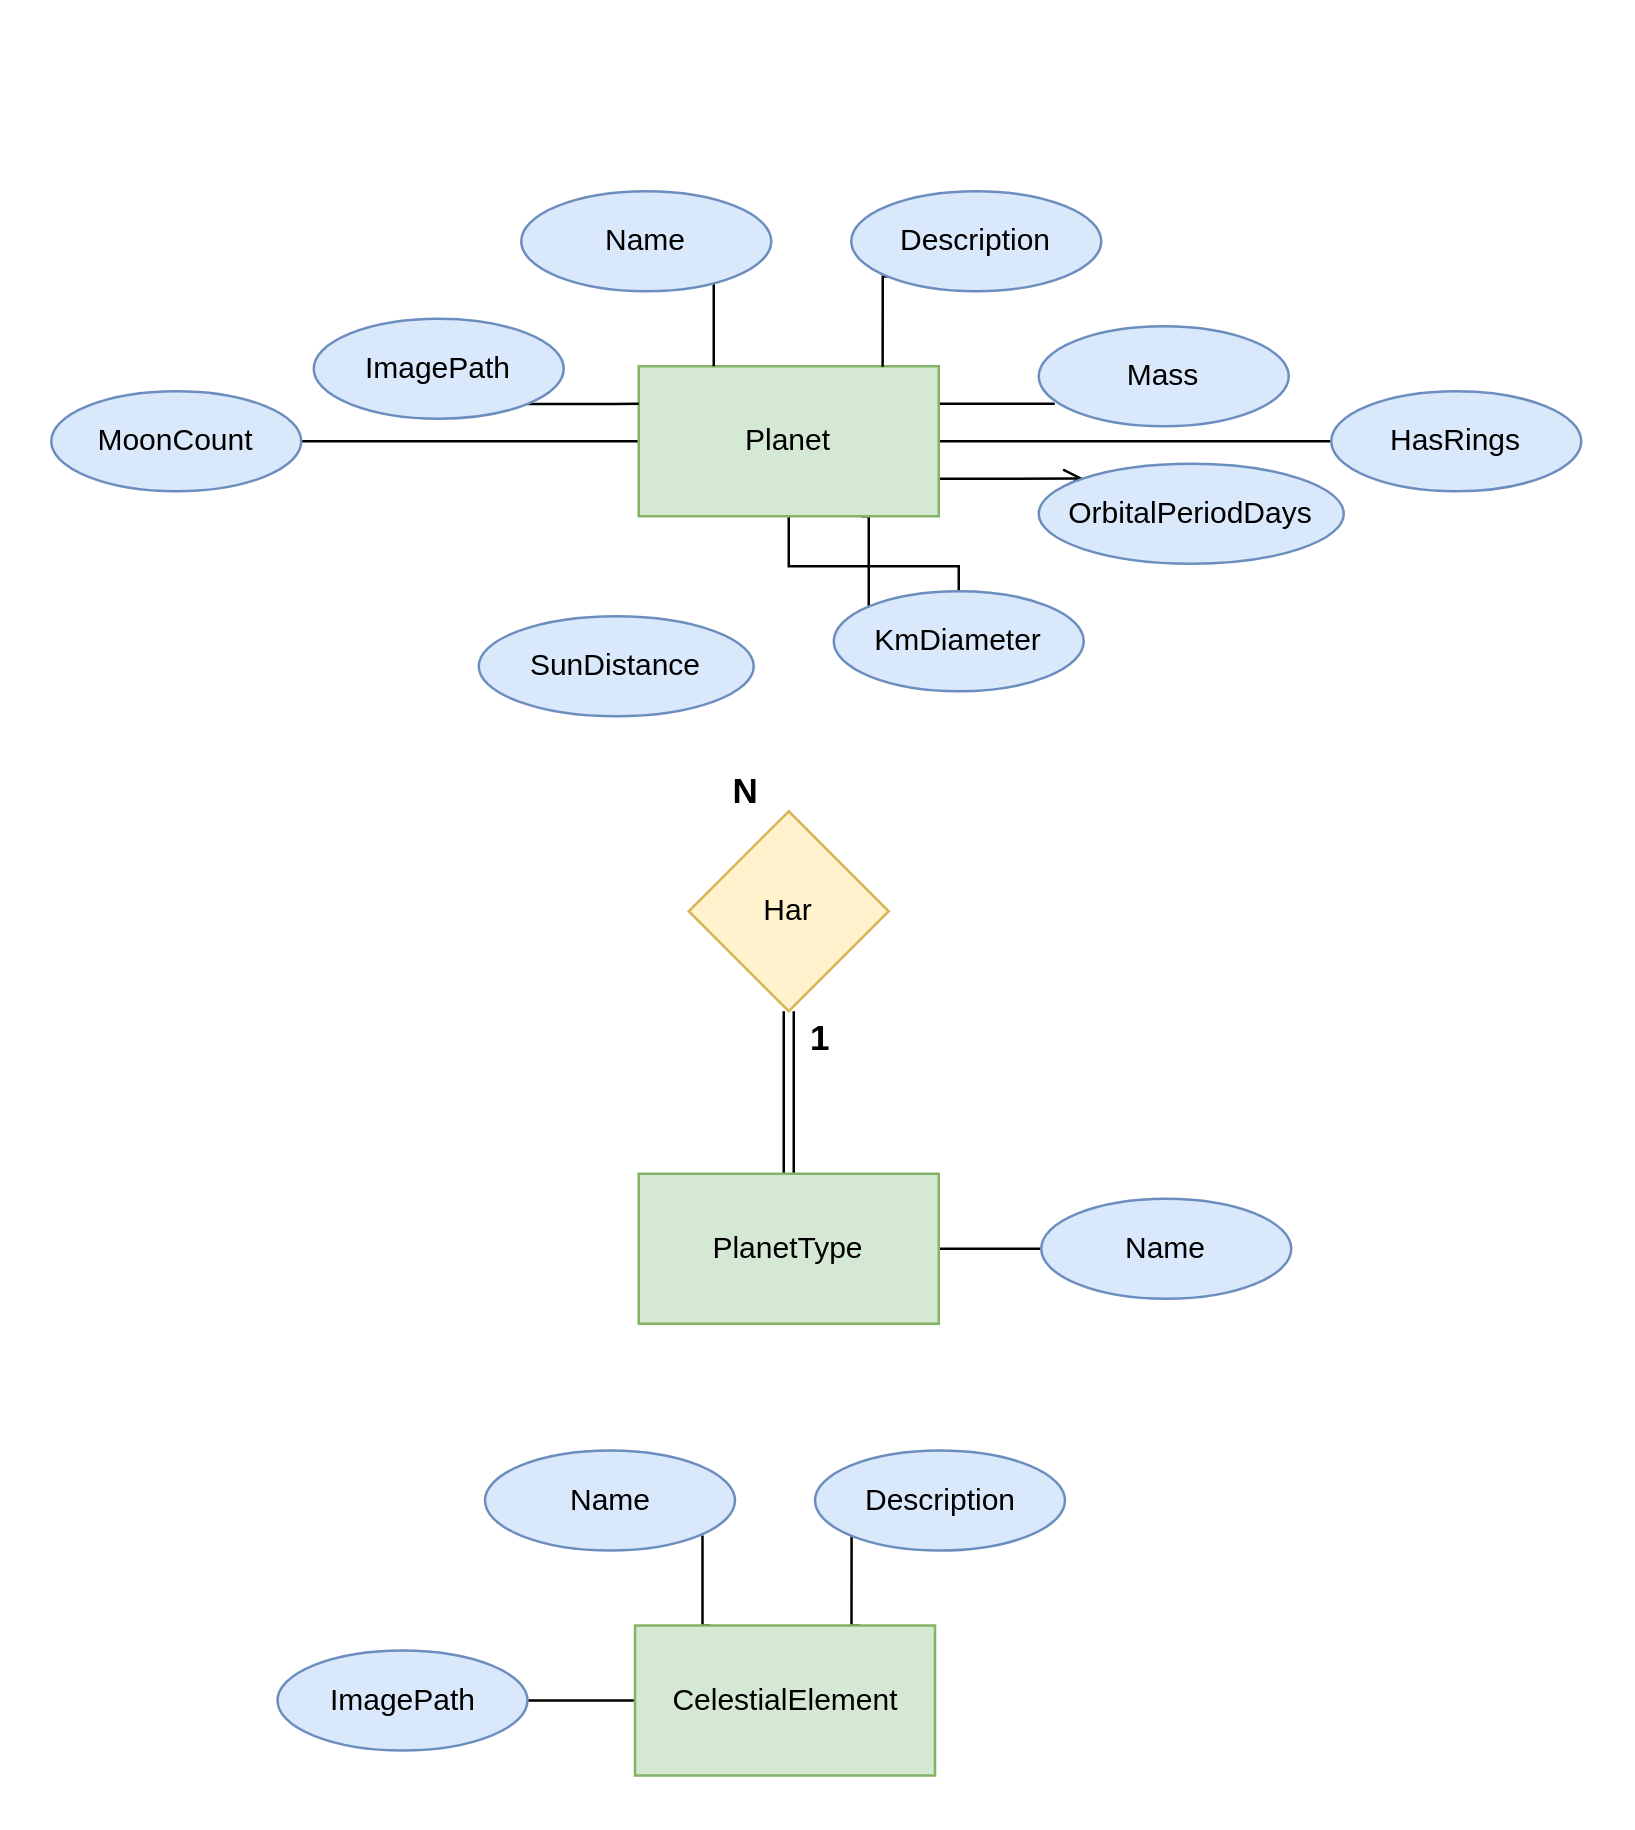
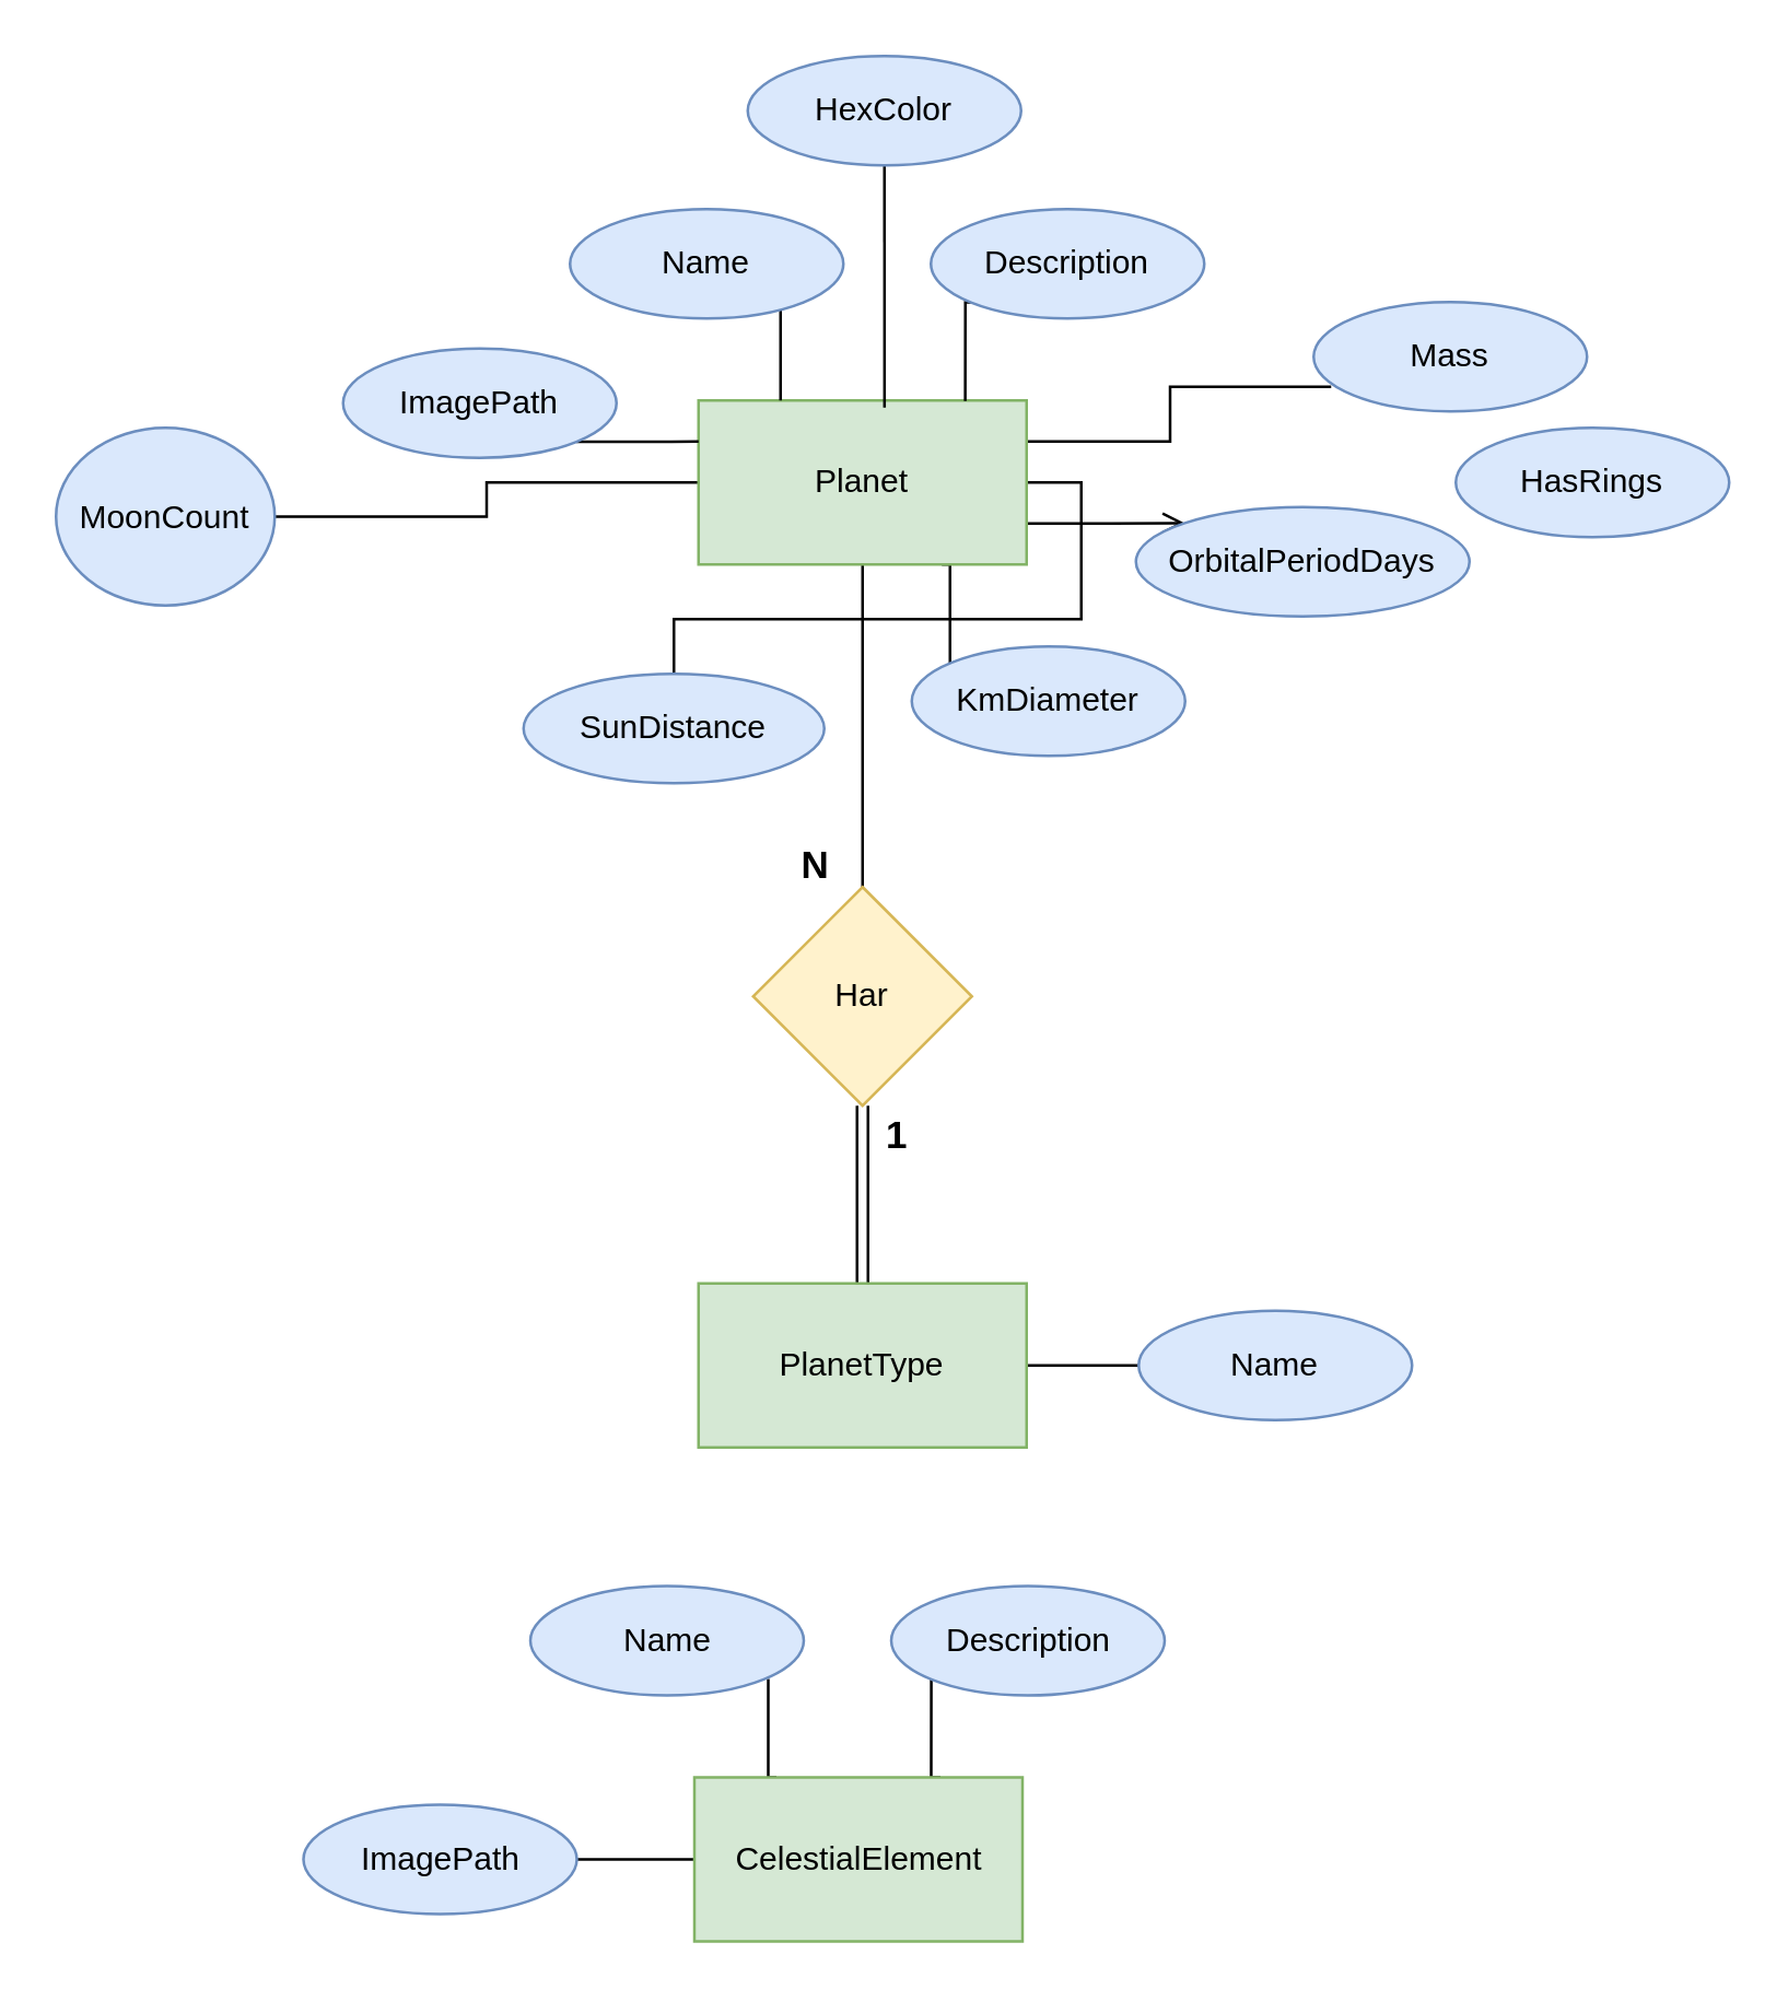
  <mxCell id="0" />
  <mxCell id="1" parent="0" />
  <mxCell id="2" style="edgeStyle=orthogonalEdgeStyle;rounded=0;html=1;exitX=0.25;exitY=0;entryX=1;entryY=1;jettySize=auto;orthogonalLoop=1;endArrow=none;endFill=0;" edge="1" parent="1" source="5"><mxGeometry relative="1" as="geometry"><mxPoint x="280.5" y="613.7" as="targetPoint" /></mxGeometry></mxCell>
  <mxCell id="3" style="edgeStyle=orthogonalEdgeStyle;rounded=0;html=1;exitX=0.75;exitY=0;entryX=0;entryY=1;endArrow=none;endFill=0;jettySize=auto;orthogonalLoop=1;" edge="1" parent="1" source="5" target="7"><mxGeometry relative="1" as="geometry" /></mxCell>
  <mxCell id="4" style="edgeStyle=orthogonalEdgeStyle;rounded=0;html=1;exitX=0;exitY=0.5;entryX=1;entryY=0.5;endArrow=none;endFill=0;jettySize=auto;orthogonalLoop=1;" edge="1" parent="1" source="5" target="8"><mxGeometry relative="1" as="geometry" /></mxCell>
  <mxCell id="5" value="CelestialElement" style="rounded=0;whiteSpace=wrap;html=1;fillColor=#d5e8d4;strokeColor=#82b366;" parent="1" vertex="1"><mxGeometry x="253.5" y="649.7" width="120" height="60" as="geometry" /></mxCell>
  <mxCell id="6" value="Name&lt;br&gt;" style="ellipse;whiteSpace=wrap;html=1;fillColor=#dae8fc;strokeColor=#6c8ebf;" parent="1" vertex="1"><mxGeometry x="193.5" y="579.7" width="100" height="40" as="geometry" /></mxCell>
  <mxCell id="7" value="Description&lt;br&gt;" style="ellipse;whiteSpace=wrap;html=1;fillColor=#dae8fc;strokeColor=#6c8ebf;" vertex="1" parent="1"><mxGeometry x="325.5" y="579.7" width="100" height="40" as="geometry" /></mxCell>
  <mxCell id="8" value="ImagePath&lt;br&gt;" style="ellipse;whiteSpace=wrap;html=1;fillColor=#dae8fc;strokeColor=#6c8ebf;" vertex="1" parent="1"><mxGeometry x="110.5" y="659.7" width="100" height="40" as="geometry" /></mxCell>
  <mxCell id="9" style="edgeStyle=orthogonalEdgeStyle;rounded=0;html=1;exitX=1;exitY=0.25;entryX=0.064;entryY=0.775;entryPerimeter=0;endArrow=none;endFill=0;jettySize=auto;orthogonalLoop=1;" edge="1" parent="1" source="15" target="24"><mxGeometry relative="1" as="geometry" /></mxCell>
  <mxCell id="10" style="edgeStyle=orthogonalEdgeStyle;rounded=0;html=1;exitX=1;exitY=0.75;entryX=0;entryY=0;endArrow=open;endFill=0;jettySize=auto;orthogonalLoop=1;" edge="1" parent="1" source="15" target="25"><mxGeometry relative="1" as="geometry" /></mxCell>
- <mxCell id="11" style="edgeStyle=orthogonalEdgeStyle;rounded=0;html=1;exitX=1;exitY=0.5;entryX=0;entryY=0.5;endArrow=none;endFill=0;jettySize=auto;orthogonalLoop=1;" edge="1" parent="1" source="15" target="28"><mxGeometry relative="1" as="geometry" /></mxCell>
+ <mxCell id="11" style="edgeStyle=orthogonalEdgeStyle;rounded=0;html=1;exitX=1;exitY=0.5;endArrow=none;endFill=0;jettySize=auto;orthogonalLoop=1;" edge="1" parent="1" source="15" target="31"><mxGeometry relative="1" as="geometry" /></mxCell>
  <mxCell id="12" style="edgeStyle=orthogonalEdgeStyle;rounded=0;html=1;exitX=0;exitY=0.5;entryX=1;entryY=0.5;endArrow=none;endFill=0;jettySize=auto;orthogonalLoop=1;" edge="1" parent="1" source="15" target="29"><mxGeometry relative="1" as="geometry" /></mxCell>
- <mxCell id="13" style="edgeStyle=orthogonalEdgeStyle;rounded=0;html=1;exitX=0.5;exitY=1;endArrow=none;endFill=0;jettySize=auto;orthogonalLoop=1;" edge="1" parent="1" source="15" target="30"><mxGeometry relative="1" as="geometry" /></mxCell>
+ <mxCell id="13" style="edgeStyle=orthogonalEdgeStyle;rounded=0;html=1;exitX=0.5;exitY=1;entryX=0.5;entryY=0;endArrow=none;endFill=0;jettySize=auto;orthogonalLoop=1;" edge="1" parent="1" source="15" target="27"><mxGeometry relative="1" as="geometry" /></mxCell>
  <mxCell id="14" style="edgeStyle=orthogonalEdgeStyle;rounded=0;html=1;exitX=0.75;exitY=1;entryX=0;entryY=0;endArrow=none;endFill=0;jettySize=auto;orthogonalLoop=1;" edge="1" parent="1"><mxGeometry relative="1" as="geometry"><mxPoint x="344" y="206" as="sourcePoint" /><mxPoint x="347" y="242" as="targetPoint" /></mxGeometry></mxCell>
  <mxCell id="15" value="Planet&lt;br&gt;" style="rounded=0;whiteSpace=wrap;html=1;fillColor=#d5e8d4;strokeColor=#82b366;" vertex="1" parent="1"><mxGeometry x="255" y="146" width="120" height="60" as="geometry" /></mxCell>
  <mxCell id="16" style="edgeStyle=orthogonalEdgeStyle;rounded=0;html=1;exitX=1;exitY=1;entryX=0.25;entryY=0;endArrow=none;endFill=0;jettySize=auto;orthogonalLoop=1;" edge="1" parent="1" source="17" target="15"><mxGeometry relative="1" as="geometry" /></mxCell>
  <mxCell id="17" value="Name&lt;br&gt;" style="ellipse;whiteSpace=wrap;html=1;fillColor=#dae8fc;strokeColor=#6c8ebf;" vertex="1" parent="1"><mxGeometry x="208" y="76" width="100" height="40" as="geometry" /></mxCell>
  <mxCell id="18" style="edgeStyle=orthogonalEdgeStyle;rounded=0;html=1;exitX=0;exitY=1;entryX=0.813;entryY=0.003;entryPerimeter=0;endArrow=none;endFill=0;jettySize=auto;orthogonalLoop=1;" edge="1" parent="1" source="19" target="15"><mxGeometry relative="1" as="geometry" /></mxCell>
  <mxCell id="19" value="Description&lt;br&gt;" style="ellipse;whiteSpace=wrap;html=1;fillColor=#dae8fc;strokeColor=#6c8ebf;" vertex="1" parent="1"><mxGeometry x="340" y="76" width="100" height="40" as="geometry" /></mxCell>
  <mxCell id="20" style="edgeStyle=orthogonalEdgeStyle;rounded=0;html=1;exitX=1;exitY=1;entryX=0;entryY=0.25;endArrow=none;endFill=0;jettySize=auto;orthogonalLoop=1;" edge="1" parent="1" source="21" target="15"><mxGeometry relative="1" as="geometry" /></mxCell>
  <mxCell id="21" value="ImagePath&lt;br&gt;" style="ellipse;whiteSpace=wrap;html=1;fillColor=#dae8fc;strokeColor=#6c8ebf;" vertex="1" parent="1"><mxGeometry x="125" y="127" width="100" height="40" as="geometry" /></mxCell>
- <mxCell id="24" value="Mass&lt;br&gt;" style="ellipse;whiteSpace=wrap;html=1;fillColor=#dae8fc;strokeColor=#6c8ebf;" vertex="1" parent="1"><mxGeometry x="415" y="130" width="100" height="40" as="geometry" /></mxCell>
+ <mxCell id="22" style="edgeStyle=orthogonalEdgeStyle;rounded=0;html=1;exitX=0.5;exitY=1;entryX=0.567;entryY=0.043;entryPerimeter=0;endArrow=none;endFill=0;jettySize=auto;orthogonalLoop=1;" edge="1" parent="1" source="23" target="15"><mxGeometry relative="1" as="geometry" /></mxCell>
+ <mxCell id="23" value="HexColor" style="ellipse;whiteSpace=wrap;html=1;fillColor=#dae8fc;strokeColor=#6c8ebf;" vertex="1" parent="1"><mxGeometry x="273" y="20" width="100" height="40" as="geometry" /></mxCell>
+ <mxCell id="24" value="Mass&lt;br&gt;" style="ellipse;whiteSpace=wrap;html=1;fillColor=#dae8fc;strokeColor=#6c8ebf;" vertex="1" parent="1"><mxGeometry x="480" y="110" width="100" height="40" as="geometry" /></mxCell>
  <mxCell id="25" value="OrbitalPeriodDays&lt;br&gt;" style="ellipse;whiteSpace=wrap;html=1;fillColor=#dae8fc;strokeColor=#6c8ebf;" vertex="1" parent="1"><mxGeometry x="415" y="185" width="122" height="40" as="geometry" /></mxCell>
  <mxCell id="26" style="edgeStyle=orthogonalEdgeStyle;rounded=0;html=1;exitX=0.5;exitY=1;entryX=0.5;entryY=0;endArrow=none;endFill=0;jettySize=auto;orthogonalLoop=1;shape=link;" edge="1" parent="1" source="27" target="33"><mxGeometry relative="1" as="geometry" /></mxCell>
  <mxCell id="27" value="Har" style="rhombus;whiteSpace=wrap;html=1;rounded=0;strokeColor=#d6b656;fillColor=#fff2cc;" vertex="1" parent="1"><mxGeometry x="275" y="324" width="80" height="80" as="geometry" /></mxCell>
  <mxCell id="28" value="HasRings&lt;br&gt;" style="ellipse;whiteSpace=wrap;html=1;fillColor=#dae8fc;strokeColor=#6c8ebf;" vertex="1" parent="1"><mxGeometry x="532" y="156" width="100" height="40" as="geometry" /></mxCell>
- <mxCell id="29" value="MoonCount&lt;br&gt;" style="ellipse;whiteSpace=wrap;html=1;fillColor=#dae8fc;strokeColor=#6c8ebf;" vertex="1" parent="1"><mxGeometry x="20" y="156" width="100" height="40" as="geometry" /></mxCell>
+ <mxCell id="29" value="MoonCount&lt;br&gt;" style="ellipse;whiteSpace=wrap;html=1;fillColor=#dae8fc;strokeColor=#6c8ebf;" vertex="1" parent="1"><mxGeometry x="20" y="156" width="80" height="65" as="geometry" /></mxCell>
  <mxCell id="30" value="KmDiameter" style="ellipse;whiteSpace=wrap;html=1;fillColor=#dae8fc;strokeColor=#6c8ebf;" vertex="1" parent="1"><mxGeometry x="333" y="236" width="100" height="40" as="geometry" /></mxCell>
  <mxCell id="31" value="SunDistance" style="ellipse;whiteSpace=wrap;html=1;fillColor=#dae8fc;strokeColor=#6c8ebf;" vertex="1" parent="1"><mxGeometry x="191" y="246" width="110" height="40" as="geometry" /></mxCell>
  <mxCell id="32" style="edgeStyle=orthogonalEdgeStyle;rounded=0;html=1;exitX=1;exitY=0.5;entryX=0;entryY=0.5;endArrow=none;endFill=0;jettySize=auto;orthogonalLoop=1;" edge="1" parent="1" source="33" target="34"><mxGeometry relative="1" as="geometry" /></mxCell>
  <mxCell id="33" value="PlanetType&lt;br&gt;" style="rounded=0;whiteSpace=wrap;html=1;fillColor=#d5e8d4;strokeColor=#82b366;" vertex="1" parent="1"><mxGeometry x="255" y="469" width="120" height="60" as="geometry" /></mxCell>
  <mxCell id="34" value="Name" style="ellipse;whiteSpace=wrap;html=1;fillColor=#dae8fc;strokeColor=#6c8ebf;" vertex="1" parent="1"><mxGeometry x="416" y="479" width="100" height="40" as="geometry" /></mxCell>
  <mxCell id="35" value="&lt;b&gt;&lt;font style=&quot;font-size: 14px&quot;&gt;1&lt;/font&gt;&lt;/b&gt;" style="text;html=1;resizable=0;points=[];autosize=1;align=left;verticalAlign=top;spacingTop=-4;" vertex="1" parent="1"><mxGeometry x="322" y="404" width="20" height="20" as="geometry" /></mxCell>
  <mxCell id="36" value="&lt;b&gt;&lt;font style=&quot;font-size: 14px&quot;&gt;N&lt;/font&gt;&lt;/b&gt;" style="text;html=1;resizable=0;points=[];autosize=1;align=left;verticalAlign=top;spacingTop=-4;" vertex="1" parent="1"><mxGeometry x="291" y="305" width="30" height="20" as="geometry" /></mxCell>
